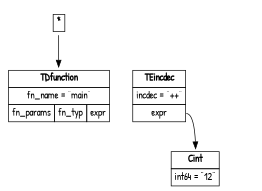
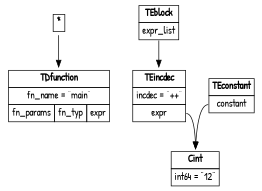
  digraph {
    fontname="Patrick Hand"
    node [fontname="Patrick Hand" shape=plaintext]
    edge [fontname="Patrick Hand" tailport=expr]
    n1 [label=<<table border='0' cellborder='1' cellspacing='0' cellpadding='4'><tr ><td colspan = '1'><b >*</b></td></tr></table>>]
    n2 [label=<<table border='0' cellborder='1' cellspacing='0' cellpadding='4'><tr ><td colspan = '3'><b >TDfunction</b></td></tr><tr ><td colspan = '3'>fn_name = "main"</td></tr><tr ><td port='fn_params'>fn_params</td><td port='fn_typ'>fn_typ</td><td port='expr'>expr</td></tr></table>>]
+   n3 [label=<<table border='0' cellborder='1' cellspacing='0' cellpadding='4'><tr ><td colspan = '1'><b >TEblock</b></td></tr><tr ><td port='expr_list'>expr_list</td></tr></table>>]
    n4 [label=<<table border='0' cellborder='1' cellspacing='0' cellpadding='4'><tr ><td colspan = '1'><b >TEincdec</b></td></tr><tr ><td colspan = '1'>incdec = "++"</td></tr><tr ><td port='expr'>expr</td></tr></table>>]
    n5 [label=<<table border='0' cellborder='1' cellspacing='0' cellpadding='4'><tr ><td colspan = '1'><b >Cint</b></td></tr><tr ><td colspan = '1'>int64 = "12"</td></tr></table>>]
+   n6 [label=<<table border='0' cellborder='1' cellspacing='0' cellpadding='4'><tr ><td colspan = '1'><b >TEconstant</b></td></tr><tr ><td port='constant'>constant</td></tr></table>>]
    n1 -> n2
+   n3 -> n4 [tailport=expr_list]
    n4 -> n5
+   n6 -> n5 [tailport=constant]
  }
